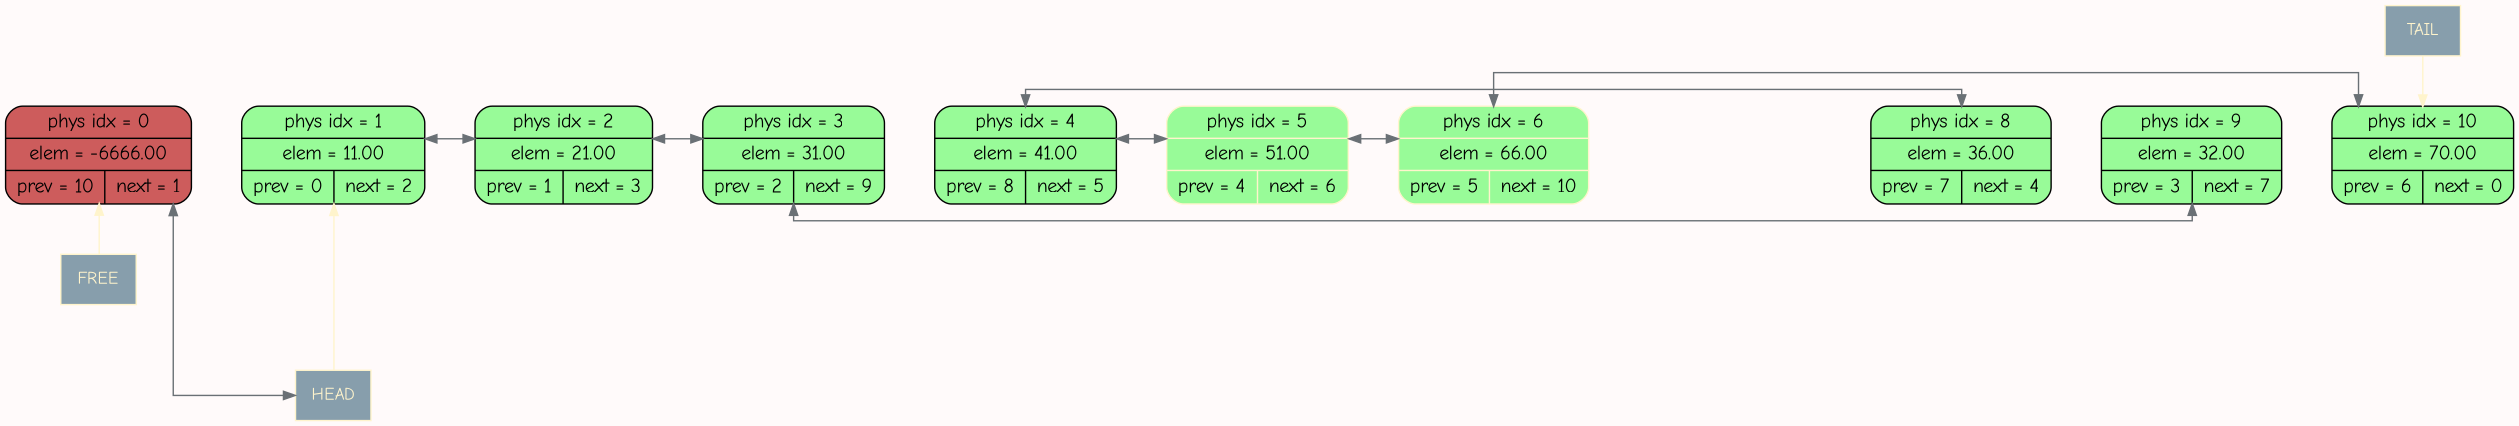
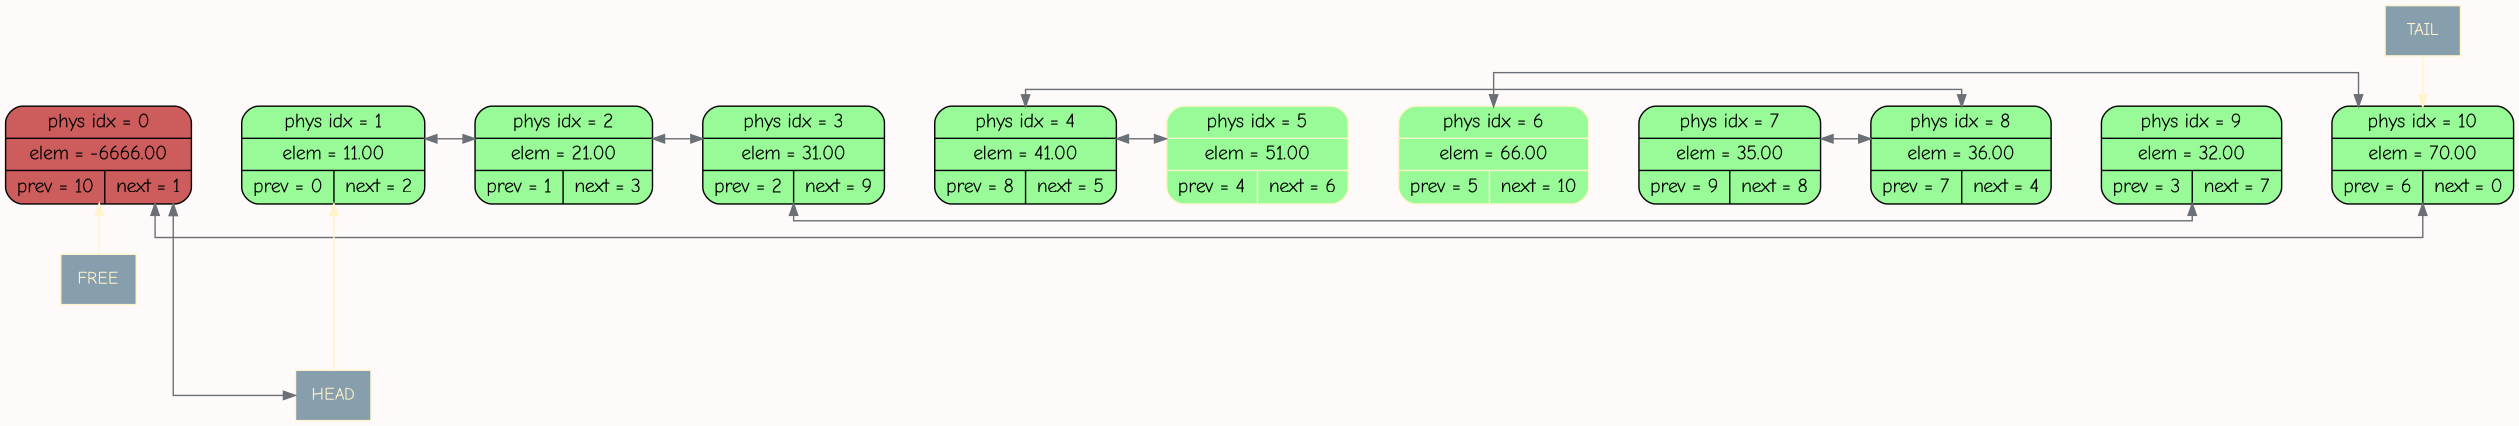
  digraph {
    bgcolor="#FFFAFA"
    fontname="Comic Neue"
    nodesep=0.5
    rankdir=LR
    splines=ortho
    node [color="#000000" fillcolor="#98FB98" fontname="Comic Neue" penwidth=1.0 shape=Mrecord style=filled]
    edge [fontname="Comic Neue" weight=0 arrowsize=0.85 penwidth=1]
    n1 [fillcolor="#CD5C5C" label="phys idx = 0 | elem = -6666.00 | {prev = 10 | next = 1}"]
    n2 [label="phys idx = 1 | elem = 11.00 | {prev = 0 | next = 2}"]
    n3 [label="phys idx = 2 | elem = 21.00 | {prev = 1 | next = 3}"]
    n4 [label="phys idx = 3 | elem = 31.00 | {prev = 2 | next = 9}"]
    n5 [label="phys idx = 4 | elem = 41.00 | {prev = 8 | next = 5}"]
    n6 [label="phys idx = 9 | elem = 32.00 | {prev = 3 | next = 7}"]
    n7 [color="#FFF4CC" label="phys idx = 5 | elem = 51.00 | {prev = 4 | next = 6}"]
    n8 [color="#FFF4CC" label="phys idx = 6 | elem = 66.00 | {prev = 5 | next = 10}"]
+   n9 [label="phys idx = 7 | elem = 35.00 | {prev = 9 | next = 8}"]
    n10 [label="phys idx = 10 | elem = 70.00 | {prev = 6 | next = 0}"]
    n11 [label="phys idx = 8 | elem = 36.00 | {prev = 7 | next = 4}"]
    n12 [color="#FFF4CC" fillcolor="#879eac" fontcolor="#FFF4CC" fontsize=12 label=HEAD shape=box penwidth=""]
    n13 [color="#FFF4CC" fillcolor="#879eac" fontcolor="#FFF4CC" fontsize=12 label=TAIL shape=box penwidth=""]
    n14 [color="#FFF4CC" fillcolor="#879eac" fontcolor="#FFF4CC" fontsize=12 label=FREE shape=box penwidth=""]
    subgraph sub_1 {
      n1
      n2
      n3
      n4
      n5
      n6
      n7
      n8
+     n9
      n10
      n11
    }
    subgraph sub_2 {
      subgraph sub_3 {
        rank=same
        n1
        n14
      }
      subgraph sub_4 {
        rank=same
        n10
        n13
      }
      subgraph sub_5 {
        rank=same
        n2
        n12
      }
    }
    n1 -> n2 [style=invis weight=10000 arrowsize="" penwidth=""]
    n1 -> n12 [color="#6A7075" dir=both]
    n2 -> n3 [style=invis weight=10000 arrowsize="" penwidth=""]
    n2 -> n3 [color="#6A7075" dir=both]
    n3 -> n4 [style=invis weight=10000 arrowsize="" penwidth=""]
    n3 -> n4 [color="#6A7075" dir=both]
    n4 -> n5 [style=invis weight=10000 arrowsize="" penwidth=""]
    n4 -> n6 [color="#6A7075" dir=both]
    n5 -> n7 [style=invis weight=10000 arrowsize="" penwidth=""]
    n5 -> n7 [color="#6A7075" dir=both]
    n6 -> n10 [style=invis weight=10000 arrowsize="" penwidth=""]
    n7 -> n8 [style=invis weight=10000 arrowsize="" penwidth=""]
-   n7 -> n8 [color="#6A7075" dir=both]
+   n8 -> n9 [style=invis weight=10000 arrowsize="" penwidth=""]
    n8 -> n10 [color="#6A7075" dir=both]
+   n9 -> n11 [style=invis weight=10000 arrowsize="" penwidth=""]
+   n9 -> n11 [color="#6A7075" dir=both]
+   n10 -> n1 [color="#6A7075" dir=both]
    n11 -> n5 [color="#6A7075" dir=both]
    n11 -> n6 [style=invis weight=10000 arrowsize="" penwidth=""]
    n12 -> n2 [color="#FFF4CC" constraint=false style=solid]
    n13 -> n10 [color="#FFF4CC" constraint=false style=solid]
    n14 -> n1 [color="#FFF4CC" constraint=false style=solid]
  }
